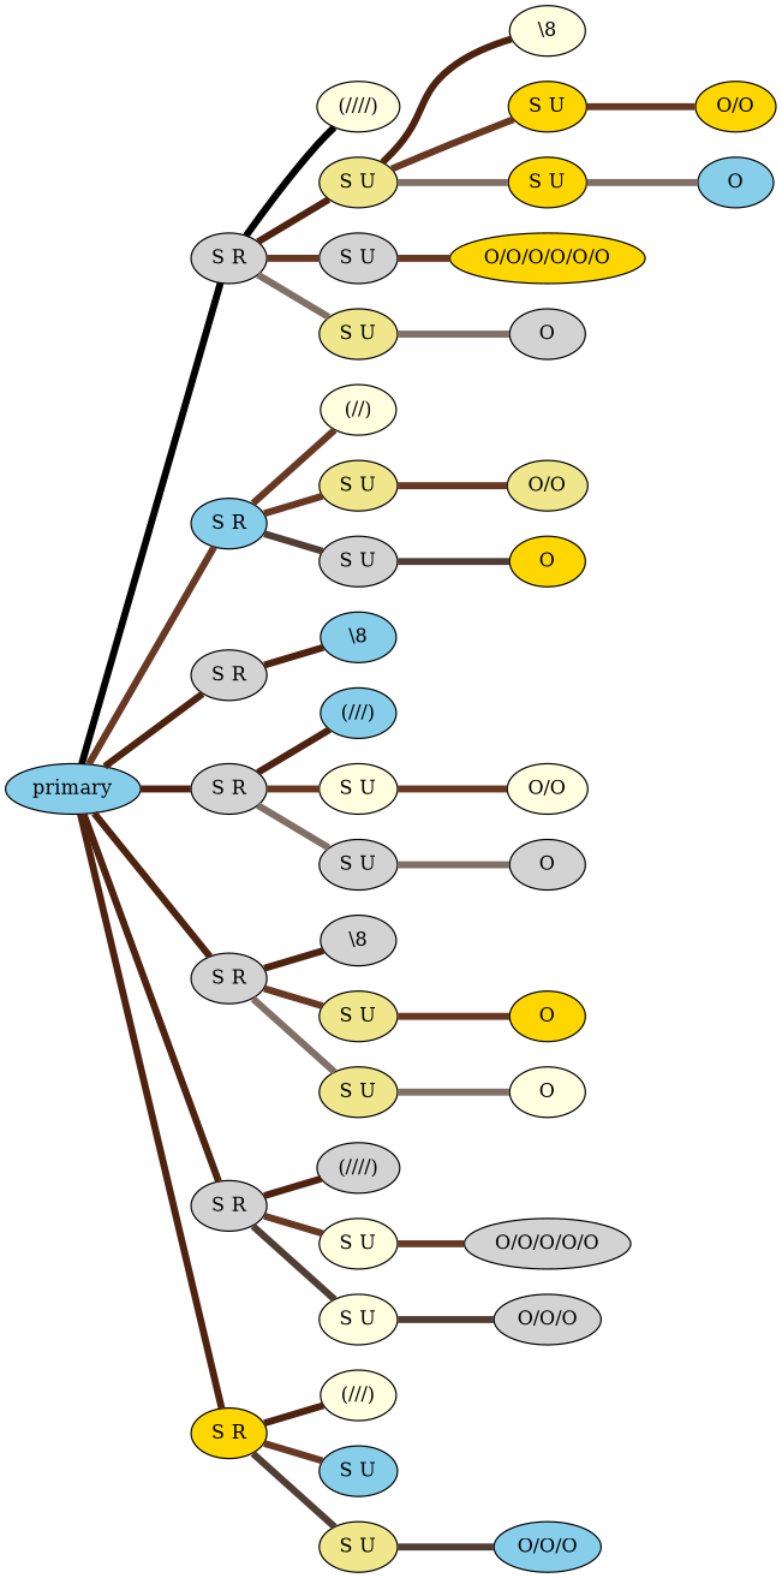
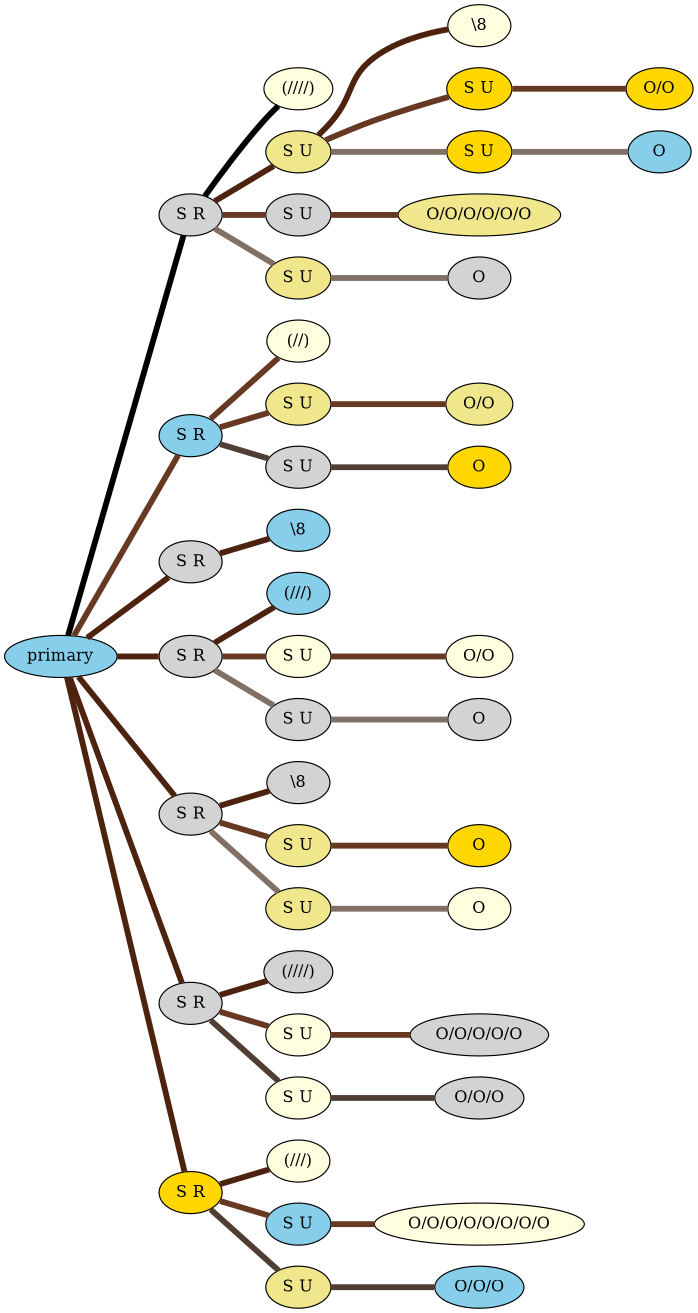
  graph {
    rankdir=LR
    node [fillcolor=lightgrey qtype=pendant_node style=filled]
    edge [color="#673923" penwidth=5 qtype=knot_link]
    n1 [label="S R" pendant_attach=R pendant_colors="#000000,#777777" pendant_length=41 pendant_ply=S]
    n2 [fillcolor=lightyellow knot_position=14.5 knot_spin=S knot_type=L knot_value=4 label="(////)" qtype=knot_node]
    n3 [fillcolor=khaki label="S U" pendant_attach=U pendant_colors="#4D220E,#777777" pendant_length=32 pendant_ply=S]
    n4 [label="S U" pendant_attach=U pendant_colors="#673923" pendant_length=44 pendant_ply=S]
    n5 [fillcolor=khaki label="S U" pendant_attach=U pendant_colors="#817066,#000000,#777777" pendant_length=39 pendant_ply=S]
    n6 [fillcolor=lightyellow knot_position=13.0 knot_spin=Z knot_type=E knot_value=1 label="\\8" qtype=knot_node]
    n7 [fillcolor=gold label="S U" pendant_attach=U pendant_colors="#673923" pendant_length=26 pendant_ply=S]
    n8 [fillcolor=gold label="S U" pendant_attach=U pendant_colors="#817066,#000000,#777777" pendant_length=21 pendant_ply=S]
-   n9 [fillcolor=gold knot_position=4.0 knot_spin=S knot_type=S knot_value=6 label="O/O/O/O/O/O" qtype=knot_node]
+   n9 [fillcolor=khaki knot_position=4.0 knot_spin=S knot_type=S knot_value=6 label="O/O/O/O/O/O" qtype=knot_node]
    n10 [knot_position=9.5 knot_spin=S knot_type=S knot_value=1 label=O qtype=knot_node]
    primary [fillcolor=skyblue qtype=""]
    n12 [fillcolor=skyblue label="S R" pendant_attach=R pendant_colors="#673923,#777777" pendant_length=26 pendant_ply=S]
    n13 [label="S R" pendant_attach=R pendant_colors="#4D220E,#777777" pendant_length=30 pendant_ply=S]
    n14 [label="S R" pendant_attach=R pendant_colors="#4D220E,#777777" pendant_length=32 pendant_ply=S]
    n15 [label="S R" pendant_attach=R pendant_colors="#4D220E,#777777" pendant_length=38 pendant_ply=S]
    n16 [label="S R" pendant_attach=R pendant_colors="#4D220E,#777777" pendant_length=34 pendant_ply=S]
    n17 [fillcolor=gold label="S R" pendant_attach=R pendant_colors="#4D220E,#777777" pendant_length=41 pendant_ply=S]
    n18 [fillcolor=lightyellow knot_position=15.0 knot_spin=S knot_type=L knot_value=2 label="(//)" qtype=knot_node]
    n19 [fillcolor=khaki label="S U" pendant_attach=U pendant_colors="#673923" pendant_length=29 pendant_ply=S]
    n20 [label="S U" pendant_attach=U pendant_colors="#503D33" pendant_length=38 pendant_ply=S]
    n21 [fillcolor=skyblue knot_position=15.0 knot_spin=Z knot_type=E knot_value=1 label="\\8" qtype=knot_node]
    n22 [fillcolor=skyblue knot_position=15.0 knot_spin=S knot_type=L knot_value=3 label="(///)" qtype=knot_node]
    n23 [fillcolor=lightyellow label="S U" pendant_attach=U pendant_colors="#673923" pendant_length=28 pendant_ply=S]
    n24 [label="S U" pendant_attach=U pendant_colors="#817066,#000000,#777777" pendant_length=30 pendant_ply=S]
    n25 [knot_position=16.0 knot_spin=Z knot_type=E knot_value=1 label="\\8" qtype=knot_node]
    n26 [fillcolor=khaki label="S U" pendant_attach=U pendant_colors="#673923" pendant_length=44 pendant_ply=S]
    n27 [fillcolor=khaki label="S U" pendant_attach=U pendant_colors="#817066,#000000,#777777" pendant_length=34 pendant_ply=S]
    n28 [knot_position=16.0 knot_spin=S knot_type=L knot_value=4 label="(////)" qtype=knot_node]
    n29 [fillcolor=lightyellow label="S U" pendant_attach=U pendant_colors="#673923" pendant_length=24 pendant_ply=S]
    n30 [fillcolor=lightyellow label="S U" pendant_attach=U pendant_colors="#503D33" pendant_length=30 pendant_ply=S]
    n31 [fillcolor=lightyellow knot_position=16.0 knot_spin=S knot_type=L knot_value=3 label="(///)" qtype=knot_node]
    n32 [fillcolor=skyblue label="S U" pendant_attach=U pendant_colors="#673923" pendant_length=27 pendant_ply=S]
    n33 [fillcolor=khaki label="S U" pendant_attach=U pendant_colors="#503D33" pendant_length=27 pendant_ply=S]
    n34 [fillcolor=gold knot_position=4.0 knot_spin=S knot_type=S knot_value=2 label="O/O" qtype=knot_node]
    n35 [fillcolor=skyblue knot_position=9.0 knot_spin=S knot_type=S knot_value=1 label=O qtype=knot_node]
    n36 [fillcolor=khaki knot_position=3.5 knot_spin=S knot_type=S knot_value=2 label="O/O" qtype=knot_node]
    n37 [fillcolor=gold knot_position=19.5 knot_spin=S knot_type=S knot_value=1 label=O qtype=knot_node]
    n38 [fillcolor=lightyellow knot_position=4.5 knot_spin=S knot_type=S knot_value=2 label="O/O" qtype=knot_node]
    n39 [knot_position=9.5 knot_spin=S knot_type=S knot_value=1 label=O qtype=knot_node]
    n40 [fillcolor=gold knot_position=5.0 knot_spin=S knot_type=S knot_value=1 label=O qtype=knot_node]
    n41 [fillcolor=lightyellow knot_position=9.0 knot_spin=S knot_type=S knot_value=1 label=O qtype=knot_node]
    n42 [knot_position=4.0 knot_spin=S knot_type=S knot_value=5 label="O/O/O/O/O" qtype=knot_node]
    n43 [knot_position=9.0 knot_spin=S knot_type=S knot_value=3 label="O/O/O" qtype=knot_node]
+   n44 [fillcolor=lightyellow knot_position=3.0 knot_spin=S knot_type=S knot_value=8 label="O/O/O/O/O/O/O/O" qtype=knot_node]
    n45 [fillcolor=skyblue knot_position=8.5 knot_spin=S knot_type=S knot_value=3 label="O/O/O" qtype=knot_node]
    n1 -- n2 [color="#000000"]
    n1 -- n3 [color="#4D220E" qtype=pendant_link]
    n1 -- n4 [qtype=pendant_link]
    n1 -- n5 [color="#817066" qtype=pendant_link]
    n3 -- n6 [color="#4D220E"]
    n3 -- n7 [qtype=pendant_link]
    n3 -- n8 [color="#817066" qtype=pendant_link]
    n4 -- n9
    n5 -- n10 [color="#817066"]
    n7 -- n34
    n8 -- n35 [color="#817066"]
    primary -- n1 [color="#000000" qtype=pendant_link]
    primary -- n12 [qtype=pendant_link]
    primary -- n13 [color="#4D220E" qtype=pendant_link]
    primary -- n14 [color="#4D220E" qtype=pendant_link]
    primary -- n15 [color="#4D220E" qtype=pendant_link]
    primary -- n16 [color="#4D220E" qtype=pendant_link]
    primary -- n17 [color="#4D220E" qtype=pendant_link]
    n12 -- n18
    n12 -- n19 [qtype=pendant_link]
    n12 -- n20 [color="#503D33" qtype=pendant_link]
    n13 -- n21 [color="#4D220E"]
    n14 -- n22 [color="#4D220E"]
    n14 -- n23 [qtype=pendant_link]
    n14 -- n24 [color="#817066" qtype=pendant_link]
    n15 -- n25 [color="#4D220E"]
    n15 -- n26 [qtype=pendant_link]
    n15 -- n27 [color="#817066" qtype=pendant_link]
    n16 -- n28 [color="#4D220E"]
    n16 -- n29 [qtype=pendant_link]
    n16 -- n30 [color="#503D33" qtype=pendant_link]
    n17 -- n31 [color="#4D220E"]
    n17 -- n32 [qtype=pendant_link]
    n17 -- n33 [color="#503D33" qtype=pendant_link]
    n19 -- n36
    n20 -- n37 [color="#503D33"]
    n23 -- n38
    n24 -- n39 [color="#817066"]
    n26 -- n40
    n27 -- n41 [color="#817066"]
    n29 -- n42
    n30 -- n43 [color="#503D33"]
+   n32 -- n44
    n33 -- n45 [color="#503D33"]
  }
